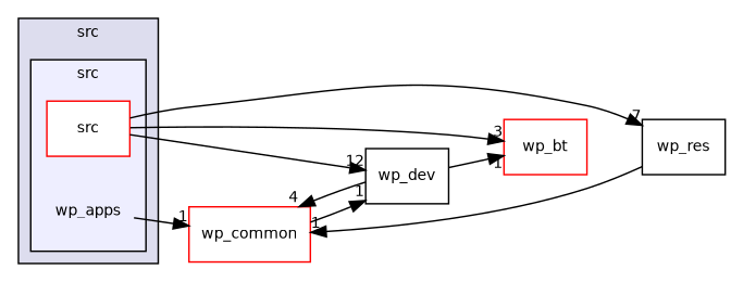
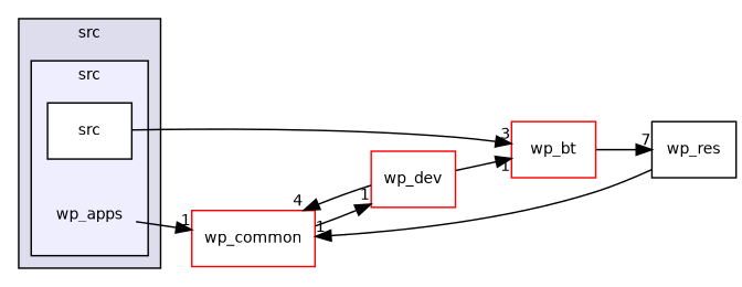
  digraph {
    compound=true
    rankdir=LR
    node [fontname=Helvetica fontsize=10 shape=box color=red]
    edge [headlabel=1 labeldistance=1.5 labelfontname=Helvetica labelfontsize=10]
    n1 [label=wp_apps shape=plaintext color=""]
-   n2 [fillcolor=white label=src style=filled]
+   n2 [color=black fillcolor=white label=src style=filled]
    n3 [label=wp_common]
    n4 [color=black label=wp_res]
    n5 [label=wp_bt]
-   n6 [color=black label=wp_dev]
+   n6 [label=wp_dev]
    subgraph cluster_1 {
      bgcolor="#ddddee"
      fontname=Helvetica
      fontsize=10
      label=src
      pencolor=black
      subgraph cluster_2 {
        bgcolor="#eeeeff"
        fontname=Helvetica
        fontsize=10
        label=src
        pencolor=black
        n1
        n2
      }
    }
    n1 -> n3
-   n2 -> n4 [headlabel=7]
+   n5 -> n4 [headlabel=7]
    n2 -> n5 [headlabel=3]
-   n2 -> n6 [headlabel=12]
    n3 -> n6
    n4 -> n3
    n6 -> n3 [headlabel=4]
    n6 -> n5
  }
